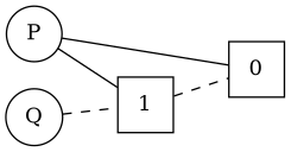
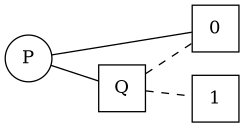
  digraph {
    rankdir=LR
    node [shape=circle]
    edge [arrowhead=none style=dashed]
    n1 [label=P]
-   n2 [label=Q]
+   n2 [label=Q shape=square]
    0 [shape=square]
    1 [shape=square]
-   n1 -> 1 [style=""]
+   n1 -> n2 [style=""]
    n1 -> 0 [style=solid]
-   1 -> 0
+   n2 -> 0
    n2 -> 1
  }
